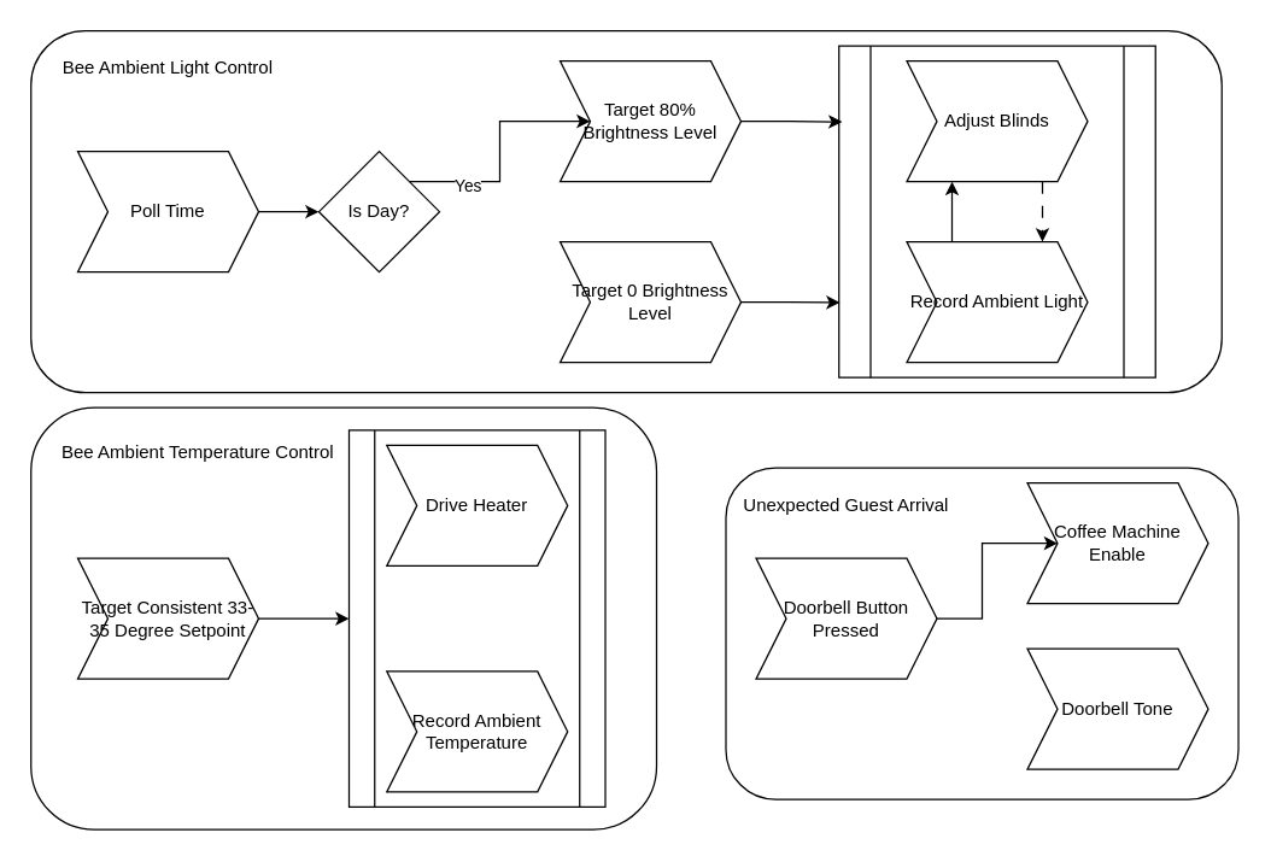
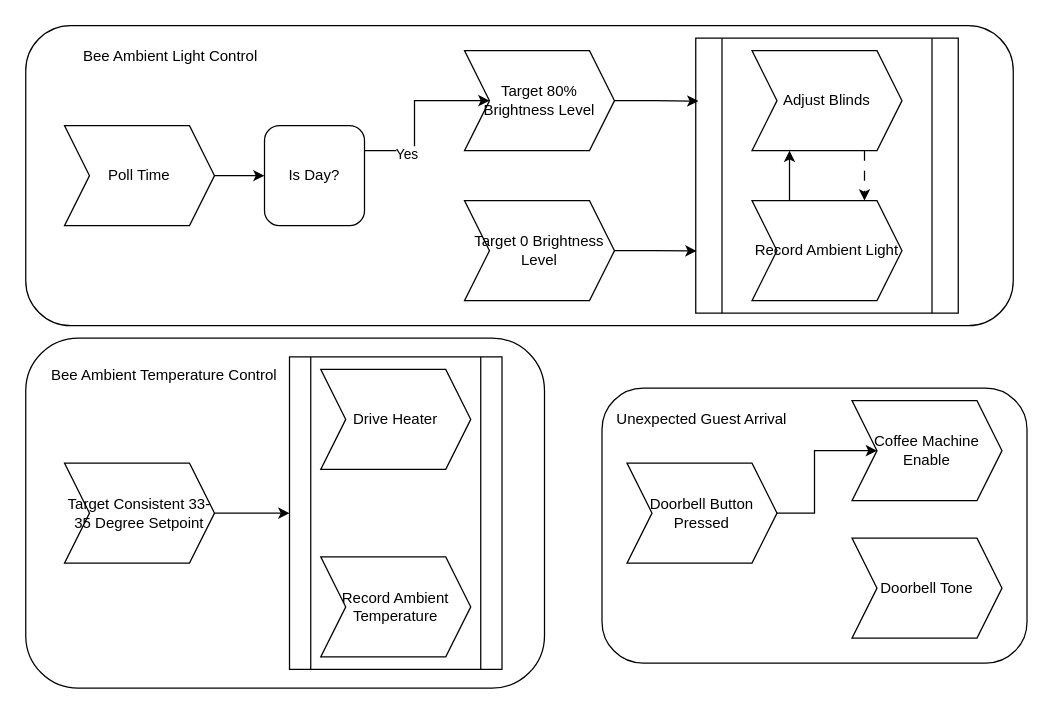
  <mxCell id="0" />
  <mxCell id="1" parent="0" />
  <mxCell id="2" style="edgeStyle=orthogonalEdgeStyle;rounded=0;orthogonalLoop=1;jettySize=auto;html=1;exitX=0.25;exitY=0;exitDx=0;exitDy=0;entryX=0.25;entryY=1;entryDx=0;entryDy=0;" edge="1" parent="1" source="3" target="5"><mxGeometry relative="1" as="geometry" /></mxCell>
  <mxCell id="3" value="Record Ambient Light" style="shape=step;perimeter=stepPerimeter;whiteSpace=wrap;html=1;fixedSize=1;" vertex="1" parent="1"><mxGeometry x="601" y="160" width="120" height="80" as="geometry" /></mxCell>
  <mxCell id="4" style="edgeStyle=orthogonalEdgeStyle;rounded=0;orthogonalLoop=1;jettySize=auto;html=1;exitX=0.75;exitY=1;exitDx=0;exitDy=0;entryX=0.75;entryY=0;entryDx=0;entryDy=0;dashed=1;dashPattern=8 8;" edge="1" parent="1" source="5" target="3"><mxGeometry relative="1" as="geometry" /></mxCell>
  <mxCell id="5" value="Adjust Blinds" style="shape=step;perimeter=stepPerimeter;whiteSpace=wrap;html=1;fixedSize=1;" vertex="1" parent="1"><mxGeometry x="601" y="40" width="120" height="80" as="geometry" /></mxCell>
  <mxCell id="6" value="" style="shape=process;whiteSpace=wrap;html=1;backgroundOutline=1;fillColor=none;" vertex="1" parent="1"><mxGeometry x="556" y="30" width="210" height="220" as="geometry" /></mxCell>
  <mxCell id="7" style="edgeStyle=orthogonalEdgeStyle;rounded=0;orthogonalLoop=1;jettySize=auto;html=1;exitX=0.5;exitY=1;exitDx=0;exitDy=0;" edge="1" parent="1" source="6" target="6"><mxGeometry relative="1" as="geometry" /></mxCell>
  <mxCell id="8" style="edgeStyle=orthogonalEdgeStyle;rounded=0;orthogonalLoop=1;jettySize=auto;html=1;entryX=0;entryY=0.5;entryDx=0;entryDy=0;" edge="1" parent="1" source="10" target="13"><mxGeometry relative="1" as="geometry"><Array as="points"><mxPoint x="331" y="120" /><mxPoint x="331" y="80" /></Array></mxGeometry></mxCell>
  <mxCell id="9" value="Yes" style="edgeLabel;html=1;align=center;verticalAlign=middle;resizable=0;points=[];" vertex="1" connectable="0" parent="8"><mxGeometry x="-0.527" y="-2" relative="1" as="geometry"><mxPoint as="offset" /></mxGeometry></mxCell>
- <mxCell id="10" value="Is Day?" style="rhombus;whiteSpace=wrap;html=1;" vertex="1" parent="1"><mxGeometry x="211" y="100" width="80" height="80" as="geometry" /></mxCell>
+ <mxCell id="10" value="Is Day?" style="whiteSpace=wrap;html=1;rounded=1;" vertex="1" parent="1"><mxGeometry x="211" y="100" width="80" height="80" as="geometry" /></mxCell>
  <mxCell id="11" style="edgeStyle=orthogonalEdgeStyle;rounded=0;orthogonalLoop=1;jettySize=auto;html=1;" edge="1" parent="1" source="12" target="10"><mxGeometry relative="1" as="geometry" /></mxCell>
  <mxCell id="12" value="Poll Time" style="shape=step;perimeter=stepPerimeter;whiteSpace=wrap;html=1;fixedSize=1;" vertex="1" parent="1"><mxGeometry x="51" y="100" width="120" height="80" as="geometry" /></mxCell>
  <mxCell id="13" value="Target 80% Brightness Level" style="shape=step;perimeter=stepPerimeter;whiteSpace=wrap;html=1;fixedSize=1;" vertex="1" parent="1"><mxGeometry x="371" y="40" width="120" height="80" as="geometry" /></mxCell>
  <mxCell id="14" value="Target 0 Brightness Level" style="shape=step;perimeter=stepPerimeter;whiteSpace=wrap;html=1;fixedSize=1;" vertex="1" parent="1"><mxGeometry x="371" y="160" width="120" height="80" as="geometry" /></mxCell>
  <mxCell id="15" style="edgeStyle=orthogonalEdgeStyle;rounded=0;orthogonalLoop=1;jettySize=auto;html=1;entryX=0.01;entryY=0.229;entryDx=0;entryDy=0;entryPerimeter=0;" edge="1" parent="1" source="13" target="6"><mxGeometry relative="1" as="geometry" /></mxCell>
  <mxCell id="16" style="edgeStyle=orthogonalEdgeStyle;rounded=0;orthogonalLoop=1;jettySize=auto;html=1;entryX=0.003;entryY=0.774;entryDx=0;entryDy=0;entryPerimeter=0;" edge="1" parent="1" source="14" target="6"><mxGeometry relative="1" as="geometry" /></mxCell>
  <mxCell id="17" value="" style="rounded=1;whiteSpace=wrap;html=1;fillColor=none;" vertex="1" parent="1"><mxGeometry x="20" y="20" width="790" height="240" as="geometry" /></mxCell>
- <mxCell id="18" value="Bee Ambient Light Control" style="text;html=1;align=center;verticalAlign=middle;whiteSpace=wrap;rounded=0;" vertex="1" parent="1"><mxGeometry x="26" y="30" width="170" height="30" as="geometry" /></mxCell>
+ <mxCell id="18" value="Bee Ambient Light Control" style="text;html=1;align=center;verticalAlign=middle;whiteSpace=wrap;rounded=0;" vertex="1" parent="1"><mxGeometry x="51" y="30" width="170" height="30" as="geometry" /></mxCell>
  <mxCell id="19" style="edgeStyle=orthogonalEdgeStyle;rounded=0;orthogonalLoop=1;jettySize=auto;html=1;" edge="1" parent="1" source="20" target="21"><mxGeometry relative="1" as="geometry" /></mxCell>
  <mxCell id="20" value="Doorbell Button Pressed" style="shape=step;perimeter=stepPerimeter;whiteSpace=wrap;html=1;fixedSize=1;" vertex="1" parent="1"><mxGeometry x="501" y="370" width="120" height="80" as="geometry" /></mxCell>
  <mxCell id="21" value="Coffee Machine Enable" style="shape=step;perimeter=stepPerimeter;whiteSpace=wrap;html=1;fixedSize=1;" vertex="1" parent="1"><mxGeometry x="681" y="320" width="120" height="80" as="geometry" /></mxCell>
  <mxCell id="22" value="Doorbell Tone" style="shape=step;perimeter=stepPerimeter;whiteSpace=wrap;html=1;fixedSize=1;" vertex="1" parent="1"><mxGeometry x="681" y="430" width="120" height="80" as="geometry" /></mxCell>
  <mxCell id="23" value="" style="rounded=1;whiteSpace=wrap;html=1;fillColor=none;" vertex="1" parent="1"><mxGeometry x="481" y="310" width="340" height="220" as="geometry" /></mxCell>
  <mxCell id="24" value="Unexpected Guest Arrival" style="text;html=1;align=center;verticalAlign=middle;whiteSpace=wrap;rounded=0;" vertex="1" parent="1"><mxGeometry x="491" y="320" width="140" height="30" as="geometry" /></mxCell>
  <mxCell id="25" style="edgeStyle=orthogonalEdgeStyle;rounded=0;orthogonalLoop=1;jettySize=auto;html=1;entryX=0;entryY=0.5;entryDx=0;entryDy=0;" edge="1" parent="1" source="26" target="29"><mxGeometry relative="1" as="geometry" /></mxCell>
  <mxCell id="26" value="Target Consistent 33-35 Degree Setpoint" style="shape=step;perimeter=stepPerimeter;whiteSpace=wrap;html=1;fixedSize=1;" vertex="1" parent="1"><mxGeometry x="51" y="370" width="120" height="80" as="geometry" /></mxCell>
  <mxCell id="27" value="Drive Heater" style="shape=step;perimeter=stepPerimeter;whiteSpace=wrap;html=1;fixedSize=1;" vertex="1" parent="1"><mxGeometry x="256" y="295" width="120" height="80" as="geometry" /></mxCell>
  <mxCell id="28" value="Record Ambient Temperature" style="shape=step;perimeter=stepPerimeter;whiteSpace=wrap;html=1;fixedSize=1;" vertex="1" parent="1"><mxGeometry x="256" y="445" width="120" height="80" as="geometry" /></mxCell>
  <mxCell id="29" value="" style="shape=process;whiteSpace=wrap;html=1;backgroundOutline=1;fillColor=none;" vertex="1" parent="1"><mxGeometry x="231" y="285" width="170" height="250" as="geometry" /></mxCell>
  <mxCell id="30" value="" style="rounded=1;whiteSpace=wrap;html=1;fillColor=none;" vertex="1" parent="1"><mxGeometry x="20" y="270" width="415" height="280" as="geometry" /></mxCell>
  <mxCell id="31" value="Bee Ambient Temperature Control" style="text;html=1;align=center;verticalAlign=middle;whiteSpace=wrap;rounded=0;" vertex="1" parent="1"><mxGeometry x="31" y="285" width="200" height="30" as="geometry" /></mxCell>
